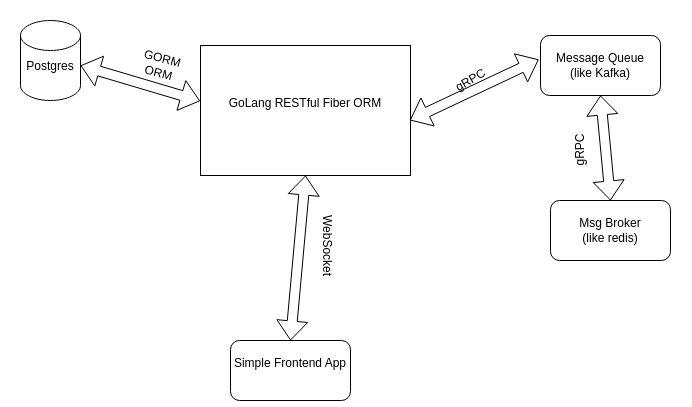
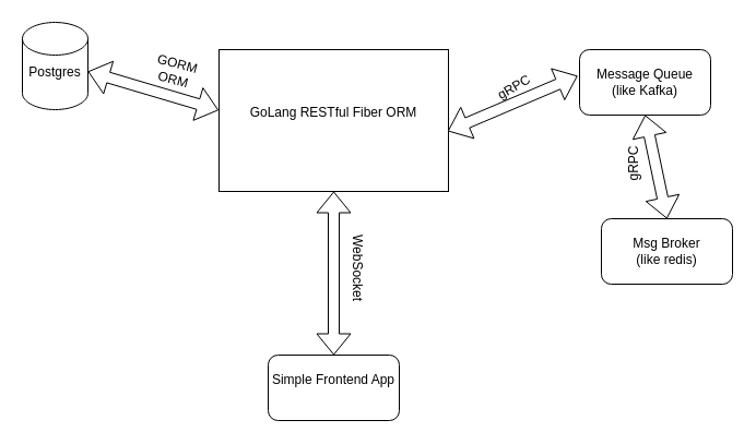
  <mxCell id="0" />
  <mxCell id="1" parent="0" />
  <mxCell id="2" value="Postgres&lt;div&gt;&lt;br&gt;&lt;/div&gt;" style="shape=cylinder3;whiteSpace=wrap;html=1;boundedLbl=1;backgroundOutline=1;size=15;" vertex="1" parent="1"><mxGeometry x="20" y="20" width="60" height="80" as="geometry" /></mxCell>
  <mxCell id="3" value="GoLang RESTful Fiber ORM&lt;div&gt;&lt;br&gt;&lt;/div&gt;" style="rounded=0;whiteSpace=wrap;html=1;" vertex="1" parent="1"><mxGeometry x="200" y="45" width="210" height="130" as="geometry" /></mxCell>
  <mxCell id="4" value="" style="shape=flexArrow;endArrow=classic;startArrow=classic;html=1;rounded=0;exitX=1;exitY=0.563;exitDx=0;exitDy=0;exitPerimeter=0;entryX=-0.002;entryY=0.427;entryDx=0;entryDy=0;entryPerimeter=0;" edge="1" parent="1" source="2" target="3"><mxGeometry width="100" height="100" relative="1" as="geometry"><mxPoint x="100" y="160" as="sourcePoint" /><mxPoint x="200" y="60" as="targetPoint" /></mxGeometry></mxCell>
  <mxCell id="5" value="gRPC" style="text;html=1;align=center;verticalAlign=middle;resizable=0;points=[];autosize=1;strokeColor=none;fillColor=none;rotation=-30;" vertex="1" parent="1"><mxGeometry x="440" y="65" width="60" height="30" as="geometry" /></mxCell>
- <mxCell id="6" value="Simple Frontend App&lt;div&gt;&lt;br&gt;&lt;/div&gt;" style="rounded=1;whiteSpace=wrap;html=1;" vertex="1" parent="1"><mxGeometry x="230" y="340" width="120" height="60" as="geometry" /></mxCell>
+ <mxCell id="6" value="Simple Frontend App&lt;div&gt;&lt;br&gt;&lt;/div&gt;" style="rounded=1;whiteSpace=wrap;html=1;" vertex="1" parent="1"><mxGeometry x="245" y="325" width="120" height="60" as="geometry" /></mxCell>
  <mxCell id="7" value="" style="shape=flexArrow;endArrow=classic;startArrow=classic;html=1;rounded=0;exitX=0.5;exitY=0;exitDx=0;exitDy=0;entryX=0.5;entryY=1;entryDx=0;entryDy=0;" edge="1" parent="1" source="6" target="3"><mxGeometry width="100" height="100" relative="1" as="geometry"><mxPoint x="295" y="325" as="sourcePoint" /><mxPoint x="395" y="225" as="targetPoint" /></mxGeometry></mxCell>
  <mxCell id="8" value="WebSocket&lt;div&gt;&lt;br&gt;&lt;/div&gt;" style="text;html=1;align=center;verticalAlign=middle;resizable=0;points=[];autosize=1;strokeColor=none;fillColor=none;rotation=90;" vertex="1" parent="1"><mxGeometry x="280" y="225" width="80" height="40" as="geometry" /></mxCell>
- <mxCell id="9" value="Message Queue&lt;div&gt;(like Kafka)&lt;/div&gt;" style="rounded=1;whiteSpace=wrap;html=1;" vertex="1" parent="1"><mxGeometry x="540" y="35" width="120" height="60" as="geometry" /></mxCell>
+ <mxCell id="9" value="Message Queue&lt;div&gt;(like Kafka)&lt;/div&gt;" style="rounded=1;whiteSpace=wrap;html=1;" vertex="1" parent="1"><mxGeometry x="530" y="45" width="120" height="60" as="geometry" /></mxCell>
  <mxCell id="10" value="" style="shape=flexArrow;endArrow=classic;startArrow=classic;html=1;rounded=0;entryX=-0.015;entryY=0.401;entryDx=0;entryDy=0;entryPerimeter=0;exitX=0.997;exitY=0.575;exitDx=0;exitDy=0;exitPerimeter=0;" edge="1" parent="1" source="3" target="9"><mxGeometry width="100" height="100" relative="1" as="geometry"><mxPoint x="410" y="125" as="sourcePoint" /><mxPoint x="510" y="25" as="targetPoint" /></mxGeometry></mxCell>
  <mxCell id="11" value="Msg Broker&lt;br&gt;(like redis)" style="rounded=1;whiteSpace=wrap;html=1;" vertex="1" parent="1"><mxGeometry x="550" y="200" width="120" height="60" as="geometry" /></mxCell>
  <mxCell id="12" value="" style="shape=flexArrow;endArrow=classic;startArrow=classic;html=1;rounded=0;entryX=0.5;entryY=1;entryDx=0;entryDy=0;exitX=0.5;exitY=0;exitDx=0;exitDy=0;" edge="1" parent="1" source="11" target="9"><mxGeometry width="100" height="100" relative="1" as="geometry"><mxPoint x="530" y="185" as="sourcePoint" /><mxPoint x="630" y="85" as="targetPoint" /></mxGeometry></mxCell>
  <mxCell id="13" value="gRPC" style="text;html=1;align=center;verticalAlign=middle;resizable=0;points=[];autosize=1;strokeColor=none;fillColor=none;rotation=-90;" vertex="1" parent="1"><mxGeometry x="550" y="135" width="60" height="30" as="geometry" /></mxCell>
  <mxCell id="14" value="GORM&lt;div&gt;ORM&lt;/div&gt;" style="text;html=1;align=center;verticalAlign=middle;resizable=0;points=[];autosize=1;strokeColor=none;fillColor=none;rotation=15;" vertex="1" parent="1"><mxGeometry x="130" y="45" width="60" height="40" as="geometry" /></mxCell>
